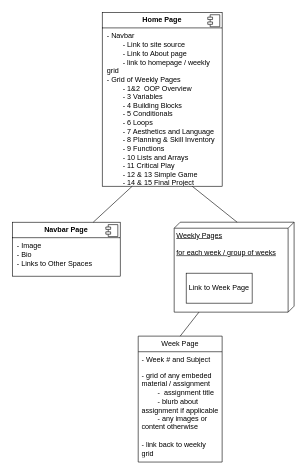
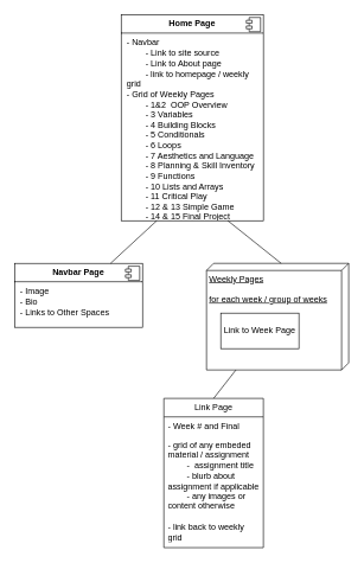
  <mxCell id="0" />
  <mxCell id="1" parent="0" />
  <mxCell id="2" value="&lt;p style=&quot;margin:0px;margin-top:6px;text-align:center;&quot;&gt;&lt;b&gt;Home Page&lt;/b&gt;&lt;/p&gt;&lt;hr size=&quot;1&quot; style=&quot;border-style:solid;&quot;&gt;&lt;p style=&quot;margin:0px;margin-left:8px;&quot;&gt;- Navbar&lt;/p&gt;&lt;p style=&quot;margin:0px;margin-left:8px;&quot;&gt;&lt;span style=&quot;white-space: pre;&quot;&gt;&#09;&lt;/span&gt;- Link to site source&lt;/p&gt;&lt;p style=&quot;margin:0px;margin-left:8px;&quot;&gt;&amp;nbsp;&amp;nbsp;&lt;span style=&quot;white-space: pre;&quot;&gt;&#09;&lt;/span&gt;- Link to About page&lt;/p&gt;&lt;p style=&quot;margin:0px;margin-left:8px;&quot;&gt;&lt;span style=&quot;white-space: pre;&quot;&gt;&#09;&lt;/span&gt;- link to homepage / weekly grid&lt;/p&gt;&lt;p style=&quot;margin:0px;margin-left:8px;&quot;&gt;- Grid of Weekly Pages&lt;/p&gt;&lt;p style=&quot;margin:0px;margin-left:8px;&quot;&gt;&lt;span style=&quot;white-space: pre;&quot;&gt;&#09;&lt;/span&gt;- 1&amp;amp;2&amp;nbsp; OOP Overview&lt;/p&gt;&lt;p style=&quot;margin:0px;margin-left:8px;&quot;&gt;&lt;span style=&quot;white-space: pre;&quot;&gt;&#09;&lt;/span&gt;- 3 Variables&lt;/p&gt;&lt;p style=&quot;margin:0px;margin-left:8px;&quot;&gt;&lt;span style=&quot;white-space: pre;&quot;&gt;&#09;&lt;/span&gt;- 4 Building Blocks&lt;/p&gt;&lt;p style=&quot;margin:0px;margin-left:8px;&quot;&gt;&lt;span style=&quot;white-space: pre;&quot;&gt;&#09;&lt;/span&gt;- 5 Conditionals&lt;/p&gt;&lt;p style=&quot;margin:0px;margin-left:8px;&quot;&gt;&lt;span style=&quot;white-space: pre;&quot;&gt;&#09;&lt;/span&gt;- 6 Loops&lt;/p&gt;&lt;p style=&quot;margin:0px;margin-left:8px;&quot;&gt;&lt;span style=&quot;white-space: pre;&quot;&gt;&#09;&lt;/span&gt;- 7 Aesthetics and Language&lt;/p&gt;&lt;p style=&quot;margin:0px;margin-left:8px;&quot;&gt;&lt;span style=&quot;white-space: pre;&quot;&gt;&#09;&lt;/span&gt;- 8 Planning &amp;amp; Skill Inventory&lt;/p&gt;&lt;p style=&quot;margin:0px;margin-left:8px;&quot;&gt;&lt;span style=&quot;white-space: pre;&quot;&gt;&#09;&lt;/span&gt;- 9 Functions&lt;/p&gt;&lt;p style=&quot;margin:0px;margin-left:8px;&quot;&gt;&lt;span style=&quot;white-space: pre;&quot;&gt;&#09;&lt;/span&gt;- 10 Lists and Arrays&lt;/p&gt;&lt;p style=&quot;margin:0px;margin-left:8px;&quot;&gt;&lt;span style=&quot;white-space: pre;&quot;&gt;&#09;&lt;/span&gt;- 11 Critical Play&lt;/p&gt;&lt;p style=&quot;margin:0px;margin-left:8px;&quot;&gt;&lt;span style=&quot;white-space: pre;&quot;&gt;&#09;&lt;/span&gt;- 12 &amp;amp; 13 Simple Game&lt;/p&gt;&lt;p style=&quot;margin:0px;margin-left:8px;&quot;&gt;&lt;span style=&quot;white-space: pre;&quot;&gt;&#09;&lt;/span&gt;- 14 &amp;amp; 15 Final Project&lt;/p&gt;" style="align=left;overflow=fill;html=1;dropTarget=0;whiteSpace=wrap;" vertex="1" parent="1"><mxGeometry x="170" y="20" width="200" height="290" as="geometry" /></mxCell>
  <mxCell id="3" value="" style="shape=component;jettyWidth=8;jettyHeight=4;" vertex="1" parent="2"><mxGeometry x="1" width="20" height="20" relative="1" as="geometry"><mxPoint x="-24" y="4" as="offset" /></mxGeometry></mxCell>
  <mxCell id="4" value="&lt;p style=&quot;margin:0px;margin-top:6px;text-align:center;&quot;&gt;&lt;b&gt;Navbar Page&lt;/b&gt;&lt;/p&gt;&lt;hr size=&quot;1&quot; style=&quot;border-style:solid;&quot;&gt;&lt;p style=&quot;margin:0px;margin-left:8px;&quot;&gt;- Image&lt;/p&gt;&lt;p style=&quot;margin:0px;margin-left:8px;&quot;&gt;- Bio&lt;/p&gt;&lt;p style=&quot;margin:0px;margin-left:8px;&quot;&gt;- Links to Other Spaces&lt;/p&gt;" style="align=left;overflow=fill;html=1;dropTarget=0;whiteSpace=wrap;" vertex="1" parent="1"><mxGeometry x="20" y="370" width="180" height="90" as="geometry" /></mxCell>
  <mxCell id="5" value="" style="shape=component;jettyWidth=8;jettyHeight=4;" vertex="1" parent="4"><mxGeometry x="1" width="20" height="20" relative="1" as="geometry"><mxPoint x="-24" y="4" as="offset" /></mxGeometry></mxCell>
  <mxCell id="6" value="&lt;div&gt;Weekly Pages&lt;/div&gt;&lt;div&gt;&lt;br&gt;&lt;/div&gt;for each week / group of weeks" style="verticalAlign=top;align=left;spacingTop=8;spacingLeft=2;spacingRight=12;shape=cube;size=10;direction=south;fontStyle=4;html=1;whiteSpace=wrap;" vertex="1" parent="1"><mxGeometry x="290" y="370" width="200" height="150" as="geometry" /></mxCell>
- <mxCell id="7" value="Week Page" style="swimlane;fontStyle=0;childLayout=stackLayout;horizontal=1;startSize=26;fillColor=none;horizontalStack=0;resizeParent=1;resizeParentMax=0;resizeLast=0;collapsible=1;marginBottom=0;whiteSpace=wrap;html=1;" vertex="1" parent="1"><mxGeometry x="230" y="560" width="140" height="210" as="geometry" /></mxCell>
- <mxCell id="8" value="- Week # and Subject" style="text;strokeColor=none;fillColor=none;align=left;verticalAlign=top;spacingLeft=4;spacingRight=4;overflow=hidden;rotatable=0;points=[[0,0.5],[1,0.5]];portConstraint=eastwest;whiteSpace=wrap;html=1;" vertex="1" parent="7"><mxGeometry y="26" width="140" height="26" as="geometry" /></mxCell>
+ <mxCell id="7" value="Link Page" style="swimlane;fontStyle=0;childLayout=stackLayout;horizontal=1;startSize=26;fillColor=none;horizontalStack=0;resizeParent=1;resizeParentMax=0;resizeLast=0;collapsible=1;marginBottom=0;whiteSpace=wrap;html=1;" vertex="1" parent="1"><mxGeometry x="230" y="560" width="140" height="210" as="geometry" /></mxCell>
+ <mxCell id="8" value="- Week # and Final" style="text;strokeColor=none;fillColor=none;align=left;verticalAlign=top;spacingLeft=4;spacingRight=4;overflow=hidden;rotatable=0;points=[[0,0.5],[1,0.5]];portConstraint=eastwest;whiteSpace=wrap;html=1;" vertex="1" parent="7"><mxGeometry y="26" width="140" height="26" as="geometry" /></mxCell>
  <mxCell id="9" value="&lt;div&gt;- grid of any embeded material / assignment&lt;/div&gt;&lt;div&gt;&lt;span style=&quot;white-space: pre;&quot;&gt;&#09;&lt;/span&gt;-&amp;nbsp; assignment title&lt;/div&gt;&lt;div&gt;&lt;span style=&quot;white-space: pre;&quot;&gt;&#09;&lt;/span&gt;- blurb about assignment if applicable&lt;/div&gt;&lt;div&gt;&lt;span style=&quot;white-space: pre;&quot;&gt;&#09;&lt;/span&gt;- any images or content otherwise&lt;/div&gt;&lt;div&gt;&lt;br&gt;&lt;/div&gt;&lt;div&gt;- link back to weekly grid&lt;/div&gt;" style="text;strokeColor=none;fillColor=none;align=left;verticalAlign=top;spacingLeft=4;spacingRight=4;overflow=hidden;rotatable=0;points=[[0,0.5],[1,0.5]];portConstraint=eastwest;whiteSpace=wrap;html=1;" vertex="1" parent="7"><mxGeometry y="52" width="140" height="158" as="geometry" /></mxCell>
- <mxCell id="10" value="Link to Week Page" style="html=1;whiteSpace=wrap;" vertex="1" parent="1"><mxGeometry x="310" y="455" width="110" height="50" as="geometry" /></mxCell>
+ <mxCell id="10" value="Link to Week Page" style="html=1;whiteSpace=wrap;" vertex="1" parent="1"><mxGeometry x="310" y="440" width="110" height="50" as="geometry" /></mxCell>
  <mxCell id="11" value="" style="endArrow=none;html=1;rounded=0;exitX=0.75;exitY=0;exitDx=0;exitDy=0;entryX=0.25;entryY=1;entryDx=0;entryDy=0;" edge="1" parent="1" source="4" target="2"><mxGeometry width="50" height="50" relative="1" as="geometry"><mxPoint x="230" y="440" as="sourcePoint" /><mxPoint x="280" y="390" as="targetPoint" /></mxGeometry></mxCell>
  <mxCell id="12" value="" style="endArrow=none;html=1;rounded=0;exitX=0.75;exitY=1;exitDx=0;exitDy=0;entryX=0;entryY=0;entryDx=0;entryDy=95;entryPerimeter=0;" edge="1" parent="1" source="2" target="6"><mxGeometry width="50" height="50" relative="1" as="geometry"><mxPoint x="280" y="450" as="sourcePoint" /><mxPoint x="345" y="390" as="targetPoint" /></mxGeometry></mxCell>
  <mxCell id="13" value="" style="endArrow=none;html=1;rounded=0;exitX=0.5;exitY=0;exitDx=0;exitDy=0;" edge="1" parent="1" source="7" target="6"><mxGeometry width="50" height="50" relative="1" as="geometry"><mxPoint x="370" y="530" as="sourcePoint" /><mxPoint x="435" y="470" as="targetPoint" /></mxGeometry></mxCell>
